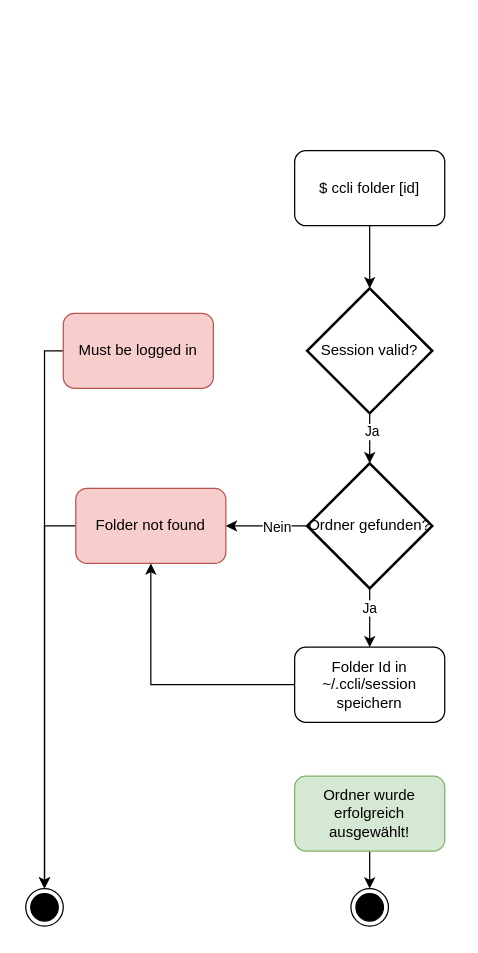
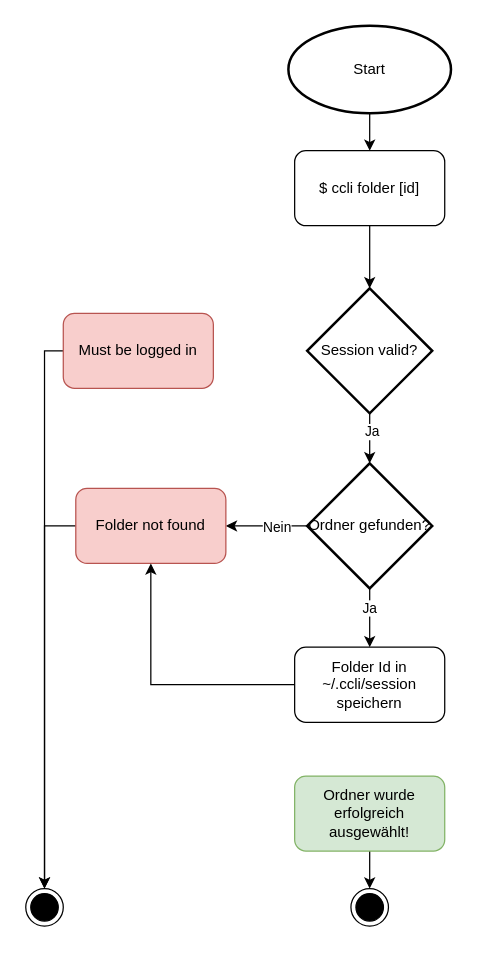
  <mxCell id="0" />
  <mxCell id="1" parent="0" />
+ <mxCell id="2" style="edgeStyle=orthogonalEdgeStyle;rounded=0;orthogonalLoop=1;jettySize=auto;html=1;" parent="1" source="3" target="4" edge="1"><mxGeometry relative="1" as="geometry" /></mxCell>
+ <mxCell id="3" value="&lt;div&gt;Start&lt;/div&gt;" style="strokeWidth=2;html=1;shape=mxgraph.flowchart.start_1;whiteSpace=wrap;" parent="1" vertex="1"><mxGeometry x="230" y="20" width="130" height="70" as="geometry" /></mxCell>
  <mxCell id="4" value="$ ccli folder [id]" style="rounded=1;whiteSpace=wrap;html=1;" parent="1" vertex="1"><mxGeometry x="235" y="120" width="120" height="60" as="geometry" /></mxCell>
  <mxCell id="5" value="" style="ellipse;html=1;shape=endState;fillColor=#000000;" parent="1" vertex="1"><mxGeometry x="20" y="710" width="30" height="30" as="geometry" /></mxCell>
  <mxCell id="6" style="edgeStyle=orthogonalEdgeStyle;rounded=0;orthogonalLoop=1;jettySize=auto;html=1;" parent="1" source="11" target="5" edge="1"><mxGeometry relative="1" as="geometry"><Array as="points"><mxPoint x="35" y="280" /></Array></mxGeometry></mxCell>
  <mxCell id="7" style="edgeStyle=orthogonalEdgeStyle;rounded=0;orthogonalLoop=1;jettySize=auto;html=1;" parent="1" source="9" target="16" edge="1"><mxGeometry relative="1" as="geometry"><mxPoint x="295" y="390" as="targetPoint" /></mxGeometry></mxCell>
  <mxCell id="8" value="Ja" style="edgeLabel;html=1;align=center;verticalAlign=middle;resizable=0;points=[];" parent="7" vertex="1" connectable="0"><mxGeometry x="-0.307" y="1" relative="1" as="geometry"><mxPoint as="offset" /></mxGeometry></mxCell>
  <mxCell id="9" value="Session valid?" style="strokeWidth=2;html=1;shape=mxgraph.flowchart.decision;whiteSpace=wrap;" parent="1" vertex="1"><mxGeometry x="245" y="230" width="100" height="100" as="geometry" /></mxCell>
  <mxCell id="10" style="edgeStyle=orthogonalEdgeStyle;rounded=0;orthogonalLoop=1;jettySize=auto;html=1;" parent="1" source="4" target="9" edge="1"><mxGeometry relative="1" as="geometry"><mxPoint x="295" y="180" as="sourcePoint" /><mxPoint x="295" y="400" as="targetPoint" /></mxGeometry></mxCell>
  <mxCell id="11" value="Must be logged in" style="rounded=1;whiteSpace=wrap;html=1;fillColor=#f8cecc;strokeColor=#b85450;" parent="1" vertex="1"><mxGeometry x="50" y="250" width="120" height="60" as="geometry" /></mxCell>
  <mxCell id="12" style="edgeStyle=orthogonalEdgeStyle;rounded=0;orthogonalLoop=1;jettySize=auto;html=1;" parent="1" source="16" target="18" edge="1"><mxGeometry relative="1" as="geometry" /></mxCell>
  <mxCell id="13" value="Nein" style="edgeLabel;html=1;align=center;verticalAlign=middle;resizable=0;points=[];" parent="12" vertex="1" connectable="0"><mxGeometry x="0.227" y="-1" relative="1" as="geometry"><mxPoint x="15" y="1" as="offset" /></mxGeometry></mxCell>
  <mxCell id="14" style="edgeStyle=orthogonalEdgeStyle;rounded=0;orthogonalLoop=1;jettySize=auto;html=1;" parent="1" source="16" target="20" edge="1"><mxGeometry relative="1" as="geometry"><mxPoint x="295" y="510" as="targetPoint" /></mxGeometry></mxCell>
  <mxCell id="15" value="Ja" style="edgeLabel;html=1;align=center;verticalAlign=middle;resizable=0;points=[];" parent="14" vertex="1" connectable="0"><mxGeometry x="-0.348" y="-1" relative="1" as="geometry"><mxPoint as="offset" /></mxGeometry></mxCell>
  <mxCell id="16" value="Ordner gefunden?" style="strokeWidth=2;html=1;shape=mxgraph.flowchart.decision;whiteSpace=wrap;" parent="1" vertex="1"><mxGeometry x="245" y="370" width="100" height="100" as="geometry" /></mxCell>
  <mxCell id="17" style="edgeStyle=orthogonalEdgeStyle;rounded=0;orthogonalLoop=1;jettySize=auto;html=1;" parent="1" source="18" target="5" edge="1"><mxGeometry relative="1" as="geometry" /></mxCell>
  <mxCell id="18" value="Folder not found" style="rounded=1;whiteSpace=wrap;html=1;fillColor=#f8cecc;strokeColor=#b85450;" parent="1" vertex="1"><mxGeometry x="60" y="390" width="120" height="60" as="geometry" /></mxCell>
  <mxCell id="19" style="edgeStyle=orthogonalEdgeStyle;rounded=0;orthogonalLoop=1;jettySize=auto;html=1;" parent="1" source="20" target="18" edge="1"><mxGeometry relative="1" as="geometry"><mxPoint x="295" y="667" as="targetPoint" /></mxGeometry></mxCell>
  <mxCell id="20" value="Folder Id in ~/.ccli/session speichern" style="rounded=1;whiteSpace=wrap;html=1;" parent="1" vertex="1"><mxGeometry x="235" y="517" width="120" height="60" as="geometry" /></mxCell>
  <mxCell id="21" style="edgeStyle=orthogonalEdgeStyle;rounded=0;orthogonalLoop=1;jettySize=auto;html=1;" parent="1" source="22" target="23" edge="1"><mxGeometry relative="1" as="geometry" /></mxCell>
  <mxCell id="22" value="Ordner wurde erfolgreich ausgewählt!" style="rounded=1;whiteSpace=wrap;html=1;fillColor=#d5e8d4;strokeColor=#82b366;" parent="1" vertex="1"><mxGeometry x="235" y="620" width="120" height="60" as="geometry" /></mxCell>
  <mxCell id="23" value="" style="ellipse;html=1;shape=endState;fillColor=#000000;" parent="1" vertex="1"><mxGeometry x="280" y="710" width="30" height="30" as="geometry" /></mxCell>
